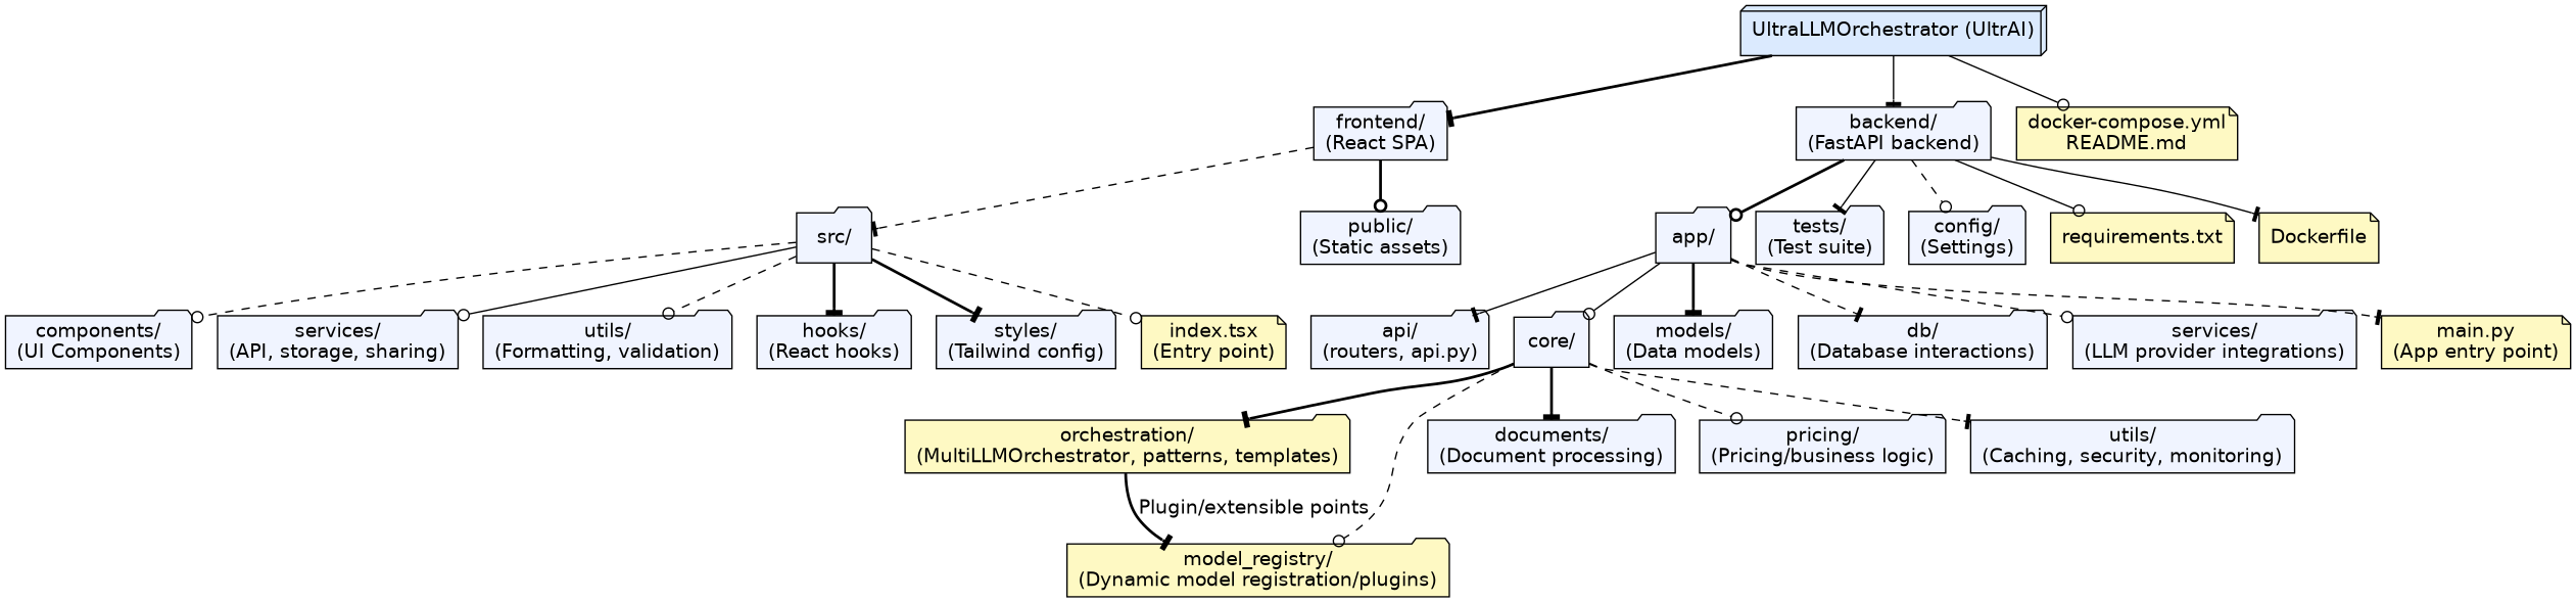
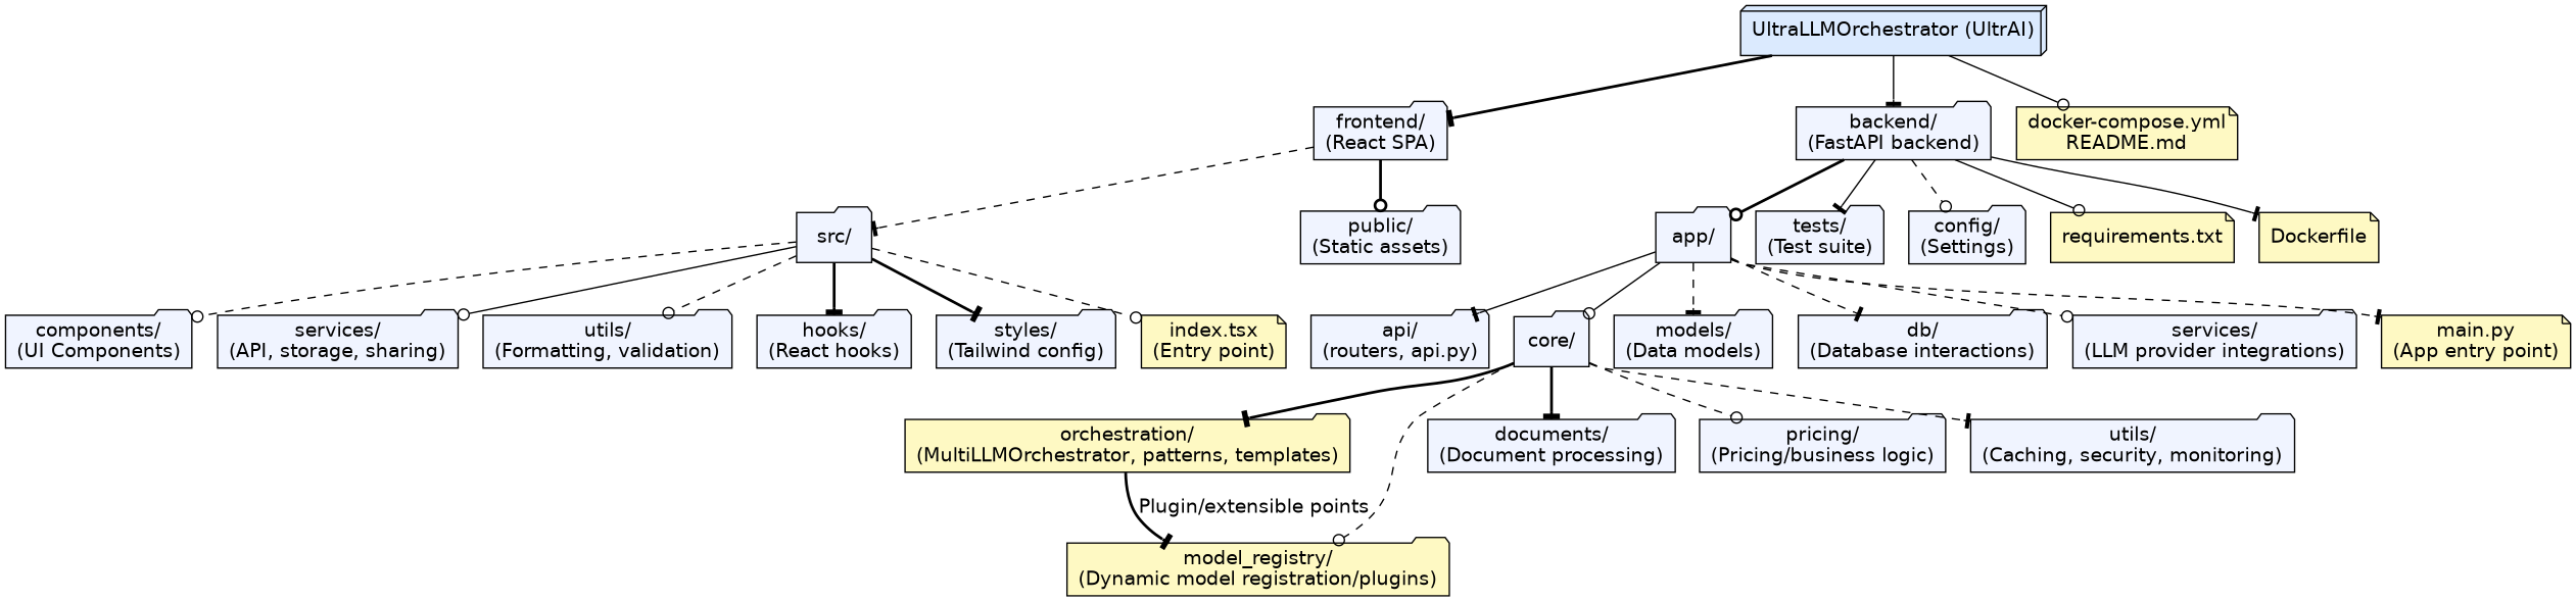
  digraph {
    rankdir=TB
    node [fillcolor="#f0f4ff" fontname=Helvetica shape=folder style=filled]
    edge [arrowhead=tee fontname=Helvetica style=dashed]
    n1 [fillcolor="#dbeafe" label="UltraLLMOrchestrator (UltrAI)" shape=box3d]
    n2 [label="frontend/\n(React SPA)"]
    n3 [label="backend/\n(FastAPI backend)"]
    n4 [fillcolor="#fef9c3" label="docker-compose.yml\nREADME.md" shape=note]
    n5 [label="src/"]
    n6 [label="public/\n(Static assets)"]
    n7 [label="app/"]
    n8 [label="tests/\n(Test suite)"]
    n9 [label="config/\n(Settings)"]
    n10 [fillcolor="#fef9c3" label="requirements.txt" shape=note]
    n11 [fillcolor="#fef9c3" label=Dockerfile shape=note]
    n12 [label="components/\n(UI Components)"]
    n13 [label="services/\n(API, storage, sharing)"]
    n14 [label="utils/\n(Formatting, validation)"]
    n15 [label="hooks/\n(React hooks)"]
    n16 [label="styles/\n(Tailwind config)"]
    n17 [fillcolor="#fef9c3" label="index.tsx\n(Entry point)" shape=note]
    n18 [label="api/\n(routers, api.py)"]
    n19 [label="core/"]
    n20 [label="models/\n(Data models)"]
    n21 [label="db/\n(Database interactions)"]
    n22 [label="services/\n(LLM provider integrations)"]
    n23 [fillcolor="#fef9c3" label="main.py\n(App entry point)" shape=note]
    n24 [fillcolor="#fef9c3" label="orchestration/\n(MultiLLMOrchestrator, patterns, templates)"]
    n25 [fillcolor="#fef9c3" label="model_registry/\n(Dynamic model registration/plugins)"]
    n26 [label="documents/\n(Document processing)"]
    n27 [label="pricing/\n(Pricing/business logic)"]
    n28 [label="utils/\n(Caching, security, monitoring)"]
    n1 -> n2 [style=bold]
    n1 -> n3 [style=solid]
    n1 -> n4 [arrowhead=odot style=solid]
    n2 -> n5
    n2 -> n6 [arrowhead=odot style=bold]
    n3 -> n7 [arrowhead=odot style=bold]
    n3 -> n8 [style=solid]
    n3 -> n9 [arrowhead=odot]
    n3 -> n10 [arrowhead=odot style=solid]
    n3 -> n11 [style=solid]
    n5 -> n12 [arrowhead=odot]
    n5 -> n13 [arrowhead=odot style=solid]
    n5 -> n14 [arrowhead=odot]
    n5 -> n15 [style=bold]
    n5 -> n16 [style=bold]
    n5 -> n17 [arrowhead=odot]
    n7 -> n18 [style=solid]
    n7 -> n19 [arrowhead=odot style=solid]
-   n7 -> n20 [style=bold]
+   n7 -> n20
    n7 -> n21
    n7 -> n22 [arrowhead=odot]
    n7 -> n23
    n19 -> n24 [style=bold]
    n19 -> n25 [arrowhead=odot]
    n19 -> n26 [style=bold]
    n19 -> n27 [arrowhead=odot]
    n19 -> n28
    n24 -> n25 [label="Plugin/extensible points" style=bold]
  }
